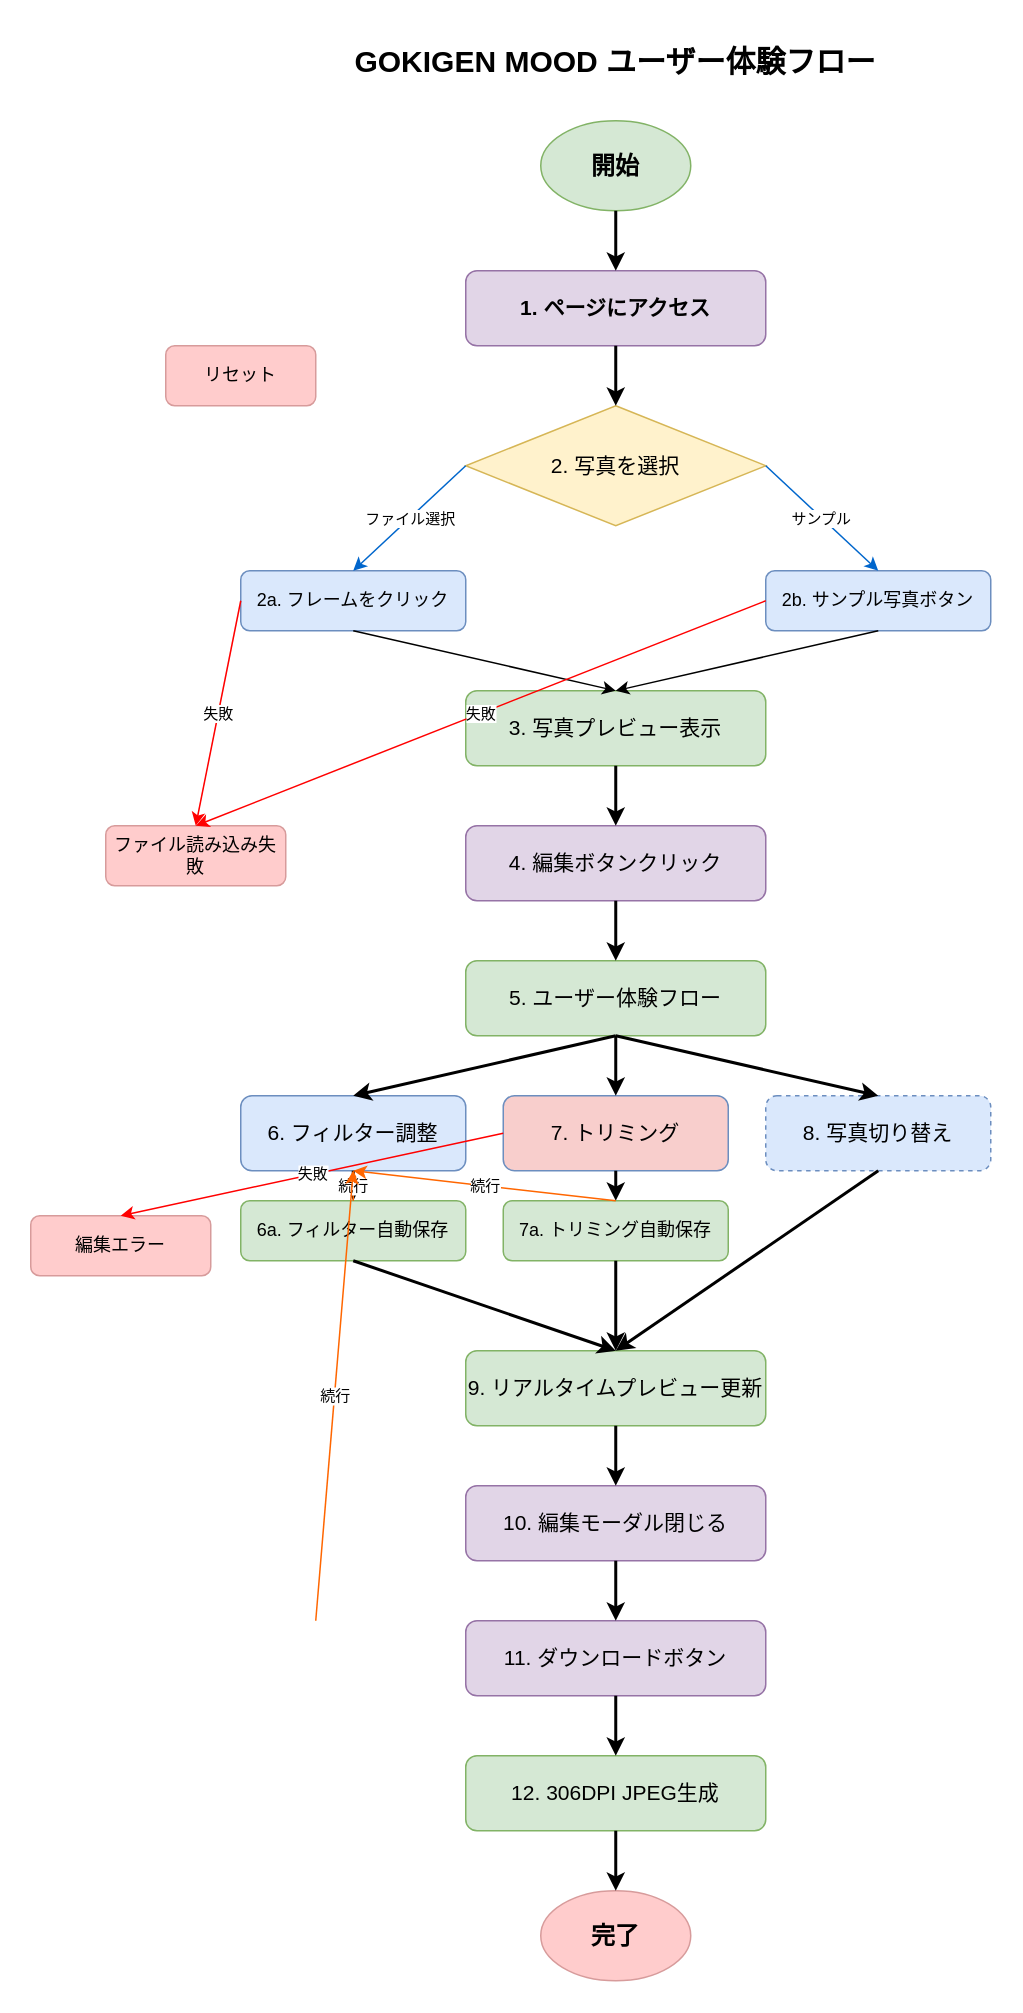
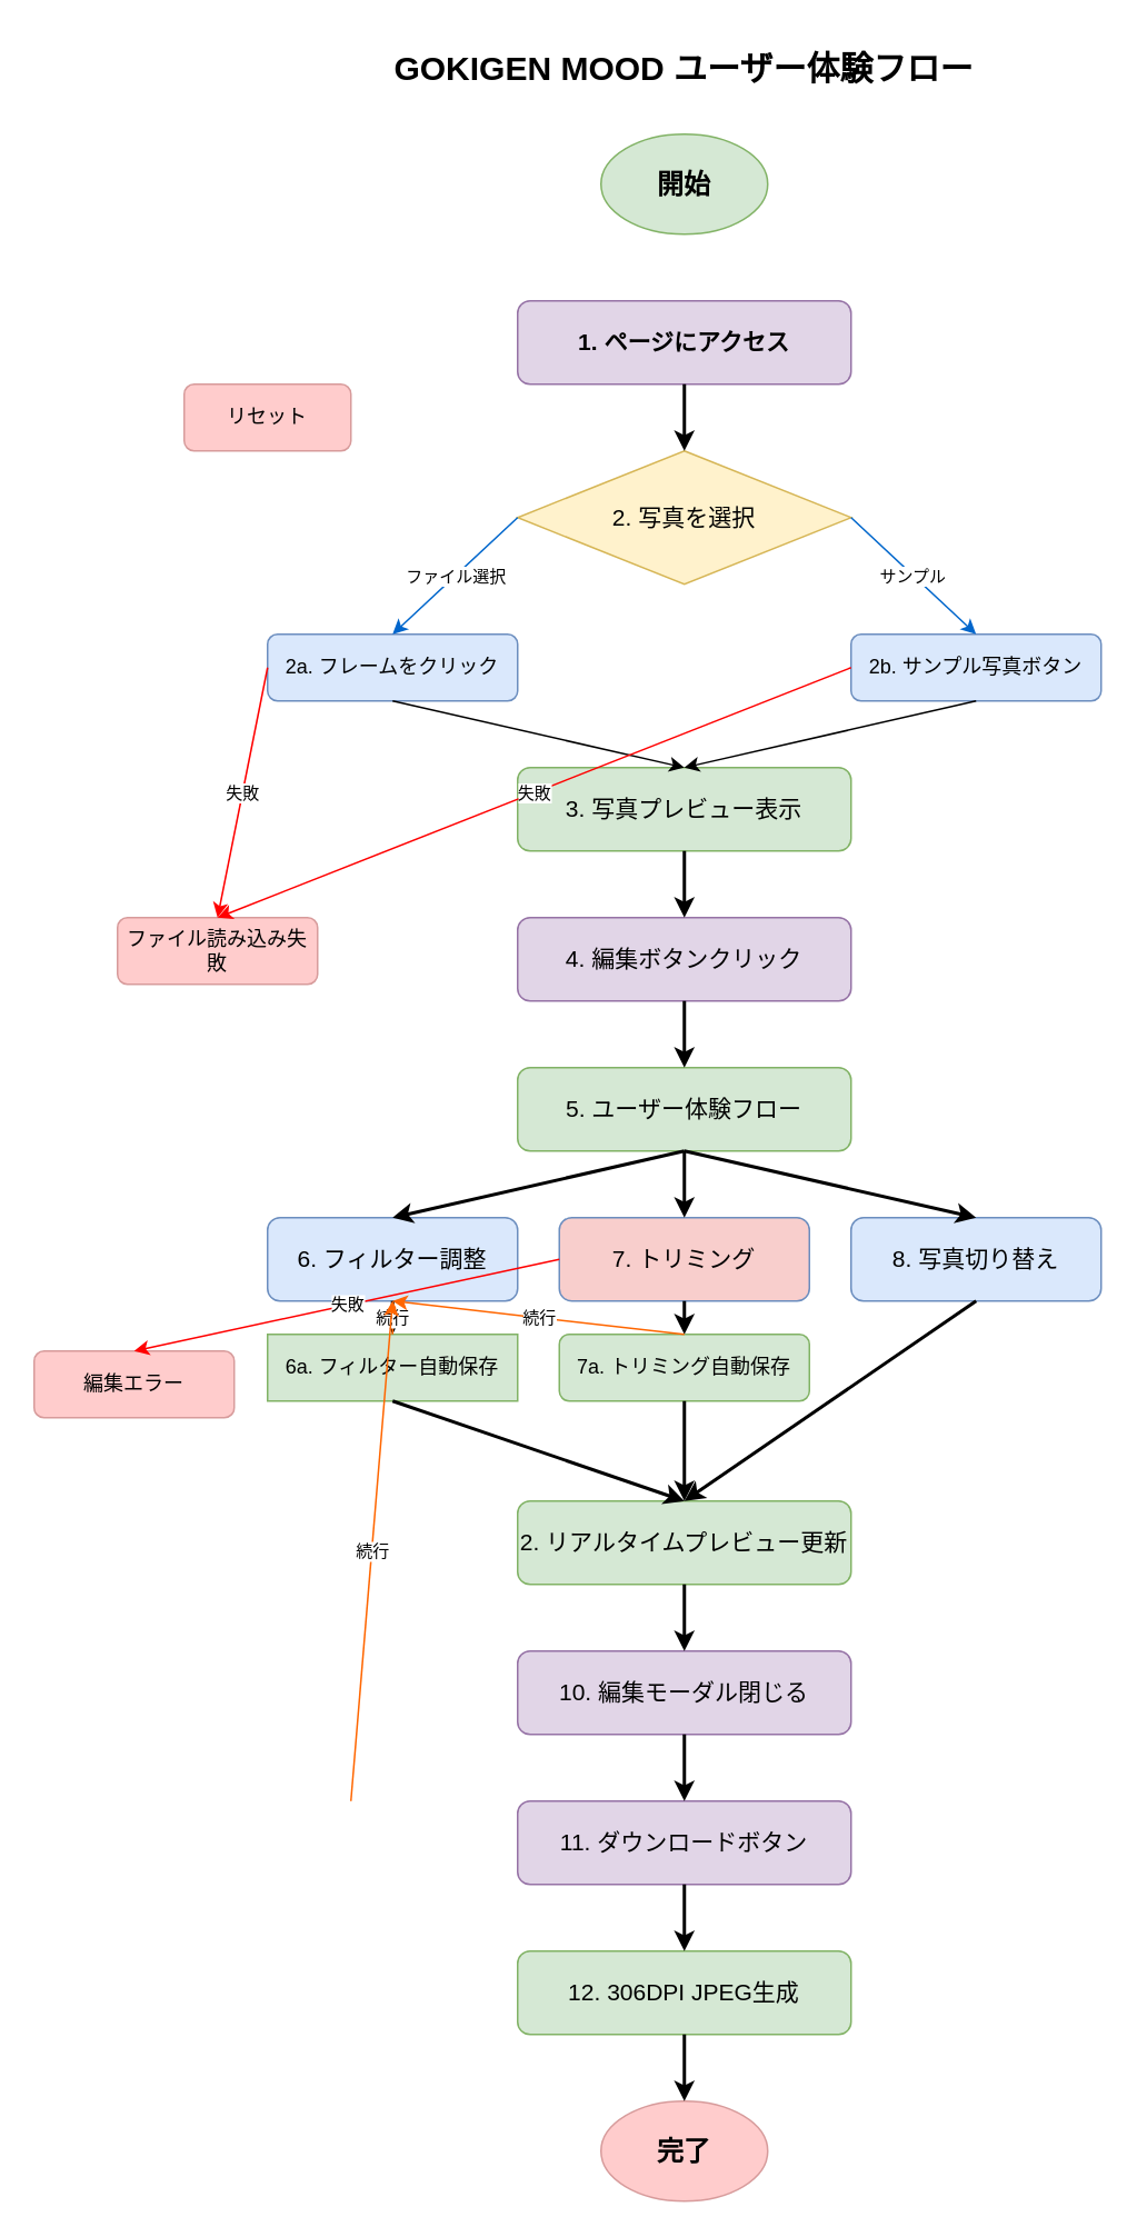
  <mxCell id="0" />
  <mxCell id="1" parent="0" />
  <mxCell id="2" value="GOKIGEN MOOD ユーザー体験フロー" style="text;html=1;strokeColor=none;fillColor=none;align=center;verticalAlign=middle;whiteSpace=wrap;rounded=0;fontSize=20;fontStyle=1;" parent="1" vertex="1"><mxGeometry x="210" y="20" width="400" height="40" as="geometry" /></mxCell>
  <mxCell id="3" value="開始" style="ellipse;whiteSpace=wrap;html=1;fillColor=#d5e8d4;strokeColor=#82b366;fontSize=16;fontStyle=1;" parent="1" vertex="1"><mxGeometry x="360" y="80" width="100" height="60" as="geometry" /></mxCell>
  <mxCell id="4" value="1. ページにアクセス" style="rounded=1;whiteSpace=wrap;html=1;fillColor=#e1d5e7;strokeColor=#9673a6;fontSize=14;fontStyle=1;" parent="1" vertex="1"><mxGeometry x="310" y="180" width="200" height="50" as="geometry" /></mxCell>
  <mxCell id="5" value="2. 写真を選択" style="rhombus;whiteSpace=wrap;html=1;fillColor=#fff2cc;strokeColor=#d6b656;fontSize=14;" parent="1" vertex="1"><mxGeometry x="310" y="270" width="200" height="80" as="geometry" /></mxCell>
  <mxCell id="6" value="2a. フレームをクリック" style="rounded=1;whiteSpace=wrap;html=1;fillColor=#dae8fc;strokeColor=#6c8ebf;fontSize=12;" parent="1" vertex="1"><mxGeometry x="160" y="380" width="150" height="40" as="geometry" /></mxCell>
  <mxCell id="7" value="2b. サンプル写真ボタン" style="rounded=1;whiteSpace=wrap;html=1;fillColor=#dae8fc;strokeColor=#6c8ebf;fontSize=12;" parent="1" vertex="1"><mxGeometry x="510" y="380" width="150" height="40" as="geometry" /></mxCell>
  <mxCell id="8" value="3. 写真プレビュー表示" style="rounded=1;whiteSpace=wrap;html=1;fillColor=#d5e8d4;strokeColor=#82b366;fontSize=14;" parent="1" vertex="1"><mxGeometry x="310" y="460" width="200" height="50" as="geometry" /></mxCell>
  <mxCell id="9" value="4. 編集ボタンクリック" style="rounded=1;whiteSpace=wrap;html=1;fillColor=#e1d5e7;strokeColor=#9673a6;fontSize=14;" parent="1" vertex="1"><mxGeometry x="310" y="550" width="200" height="50" as="geometry" /></mxCell>
  <mxCell id="10" value="5. ユーザー体験フロー" style="rounded=1;whiteSpace=wrap;html=1;fillColor=#d5e8d4;strokeColor=#82b366;fontSize=14;" parent="1" vertex="1"><mxGeometry x="310" y="640" width="200" height="50" as="geometry" /></mxCell>
  <mxCell id="11" value="6. フィルター調整" style="rounded=1;whiteSpace=wrap;html=1;fillColor=#dae8fc;strokeColor=#6c8ebf;fontSize=14;" parent="1" vertex="1"><mxGeometry x="160" y="730" width="150" height="50" as="geometry" /></mxCell>
- <mxCell id="12" value="6a. フィルター自動保存" style="rounded=1;whiteSpace=wrap;html=1;fillColor=#d5e8d4;strokeColor=#82b366;fontSize=12;" parent="1" vertex="1"><mxGeometry x="160" y="800" width="150" height="40" as="geometry" /></mxCell>
+ <mxCell id="12" value="6a. フィルター自動保存" style="whiteSpace=wrap;html=1;fillColor=#d5e8d4;strokeColor=#82b366;fontSize=12;rounded=0;" parent="1" vertex="1"><mxGeometry x="160" y="800" width="150" height="40" as="geometry" /></mxCell>
  <mxCell id="13" value="7. トリミング" style="rounded=1;whiteSpace=wrap;html=1;fillColor=#f8cecc;strokeColor=#6c8ebf;fontSize=14;" parent="1" vertex="1"><mxGeometry x="335" y="730" width="150" height="50" as="geometry" /></mxCell>
  <mxCell id="14" value="7a. トリミング自動保存" style="rounded=1;whiteSpace=wrap;html=1;fillColor=#d5e8d4;strokeColor=#82b366;fontSize=12;" parent="1" vertex="1"><mxGeometry x="335" y="800" width="150" height="40" as="geometry" /></mxCell>
- <mxCell id="15" value="8. 写真切り替え" style="rounded=1;whiteSpace=wrap;html=1;fillColor=#dae8fc;strokeColor=#6c8ebf;fontSize=14;dashed=1;" parent="1" vertex="1"><mxGeometry x="510" y="730" width="150" height="50" as="geometry" /></mxCell>
- <mxCell id="16" value="9. リアルタイムプレビュー更新" style="rounded=1;whiteSpace=wrap;html=1;fillColor=#d5e8d4;strokeColor=#82b366;fontSize=14;" parent="1" vertex="1"><mxGeometry x="310" y="900" width="200" height="50" as="geometry" /></mxCell>
+ <mxCell id="15" value="8. 写真切り替え" style="rounded=1;whiteSpace=wrap;html=1;fillColor=#dae8fc;strokeColor=#6c8ebf;fontSize=14;" parent="1" vertex="1"><mxGeometry x="510" y="730" width="150" height="50" as="geometry" /></mxCell>
+ <mxCell id="16" value="2. リアルタイムプレビュー更新" style="rounded=1;whiteSpace=wrap;html=1;fillColor=#d5e8d4;strokeColor=#82b366;fontSize=14;" parent="1" vertex="1"><mxGeometry x="310" y="900" width="200" height="50" as="geometry" /></mxCell>
  <mxCell id="17" value="10. 編集モーダル閉じる" style="rounded=1;whiteSpace=wrap;html=1;fillColor=#e1d5e7;strokeColor=#9673a6;fontSize=14;" parent="1" vertex="1"><mxGeometry x="310" y="990" width="200" height="50" as="geometry" /></mxCell>
  <mxCell id="18" value="11. ダウンロードボタン" style="rounded=1;whiteSpace=wrap;html=1;fillColor=#e1d5e7;strokeColor=#9673a6;fontSize=14;" parent="1" vertex="1"><mxGeometry x="310" y="1080" width="200" height="50" as="geometry" /></mxCell>
  <mxCell id="19" value="12. 306DPI JPEG生成" style="rounded=1;whiteSpace=wrap;html=1;fillColor=#d5e8d4;strokeColor=#82b366;fontSize=14;" parent="1" vertex="1"><mxGeometry x="310" y="1170" width="200" height="50" as="geometry" /></mxCell>
  <mxCell id="20" value="完了" style="ellipse;whiteSpace=wrap;html=1;fillColor=#ffcccc;strokeColor=#d79b9b;fontSize=16;fontStyle=1;" parent="1" vertex="1"><mxGeometry x="360" y="1260" width="100" height="60" as="geometry" /></mxCell>
  <mxCell id="21" value="ファイル読み込み失敗" style="rounded=1;whiteSpace=wrap;html=1;fillColor=#ffcccc;strokeColor=#d79b9b;fontSize=12;" parent="1" vertex="1"><mxGeometry x="70" y="550" width="120" height="40" as="geometry" /></mxCell>
  <mxCell id="22" value="編集エラー" style="rounded=1;whiteSpace=wrap;html=1;fillColor=#ffcccc;strokeColor=#d79b9b;fontSize=12;" parent="1" vertex="1"><mxGeometry x="20" y="810" width="120" height="40" as="geometry" /></mxCell>
  <mxCell id="23" value="リセット" style="rounded=1;whiteSpace=wrap;html=1;fillColor=#ffcccc;strokeColor=#d79b9b;fontSize=12;" parent="1" vertex="1"><mxGeometry x="110" y="230" width="100" height="40" as="geometry" /></mxCell>
- <mxCell id="24" value="" style="endArrow=classic;html=1;rounded=0;exitX=0.5;exitY=1;exitDx=0;exitDy=0;entryX=0.5;entryY=0;entryDx=0;entryDy=0;strokeColor=#000000;strokeWidth=2;" parent="1" source="3" target="4" edge="1"><mxGeometry width="50" height="50" relative="1" as="geometry"><mxPoint x="410" y="150" as="sourcePoint" /><mxPoint x="410" y="180" as="targetPoint" /></mxGeometry></mxCell>
  <mxCell id="25" value="" style="endArrow=classic;html=1;rounded=0;exitX=0.5;exitY=1;exitDx=0;exitDy=0;entryX=0.5;entryY=0;entryDx=0;entryDy=0;strokeColor=#000000;strokeWidth=2;" parent="1" source="4" target="5" edge="1"><mxGeometry width="50" height="50" relative="1" as="geometry"><mxPoint x="410" y="240" as="sourcePoint" /><mxPoint x="410" y="270" as="targetPoint" /></mxGeometry></mxCell>
  <mxCell id="26" value="ファイル選択" style="endArrow=classic;html=1;rounded=0;exitX=0;exitY=0.5;exitDx=0;exitDy=0;entryX=0.5;entryY=0;entryDx=0;entryDy=0;strokeColor=#0066CC;strokeWidth=1;fontSize=10;" parent="1" source="5" target="6" edge="1"><mxGeometry width="50" height="50" relative="1" as="geometry"><mxPoint x="310" y="320" as="sourcePoint" /><mxPoint x="235" y="380" as="targetPoint" /></mxGeometry></mxCell>
  <mxCell id="27" value="サンプル" style="endArrow=classic;html=1;rounded=0;exitX=1;exitY=0.5;exitDx=0;exitDy=0;entryX=0.5;entryY=0;entryDx=0;entryDy=0;strokeColor=#0066CC;strokeWidth=1;fontSize=10;" parent="1" source="5" target="7" edge="1"><mxGeometry width="50" height="50" relative="1" as="geometry"><mxPoint x="510" y="320" as="sourcePoint" /><mxPoint x="585" y="380" as="targetPoint" /></mxGeometry></mxCell>
  <mxCell id="28" value="" style="endArrow=classic;html=1;rounded=0;exitX=0.5;exitY=1;exitDx=0;exitDy=0;entryX=0.5;entryY=0;entryDx=0;entryDy=0;strokeColor=#000000;strokeWidth=1;" parent="1" source="6" target="8" edge="1"><mxGeometry width="50" height="50" relative="1" as="geometry"><mxPoint x="235" y="430" as="sourcePoint" /><mxPoint x="410" y="460" as="targetPoint" /></mxGeometry></mxCell>
  <mxCell id="29" value="" style="endArrow=classic;html=1;rounded=0;exitX=0.5;exitY=1;exitDx=0;exitDy=0;entryX=0.5;entryY=0;entryDx=0;entryDy=0;strokeColor=#000000;strokeWidth=1;" parent="1" source="7" target="8" edge="1"><mxGeometry width="50" height="50" relative="1" as="geometry"><mxPoint x="585" y="430" as="sourcePoint" /><mxPoint x="410" y="460" as="targetPoint" /></mxGeometry></mxCell>
  <mxCell id="30" value="" style="endArrow=classic;html=1;rounded=0;exitX=0.5;exitY=1;exitDx=0;exitDy=0;entryX=0.5;entryY=0;entryDx=0;entryDy=0;strokeColor=#000000;strokeWidth=2;" parent="1" source="8" target="9" edge="1"><mxGeometry width="50" height="50" relative="1" as="geometry"><mxPoint x="410" y="520" as="sourcePoint" /><mxPoint x="410" y="550" as="targetPoint" /></mxGeometry></mxCell>
  <mxCell id="31" value="" style="endArrow=classic;html=1;rounded=0;exitX=0.5;exitY=1;exitDx=0;exitDy=0;entryX=0.5;entryY=0;entryDx=0;entryDy=0;strokeColor=#000000;strokeWidth=2;" parent="1" source="9" target="10" edge="1"><mxGeometry width="50" height="50" relative="1" as="geometry"><mxPoint x="410" y="610" as="sourcePoint" /><mxPoint x="410" y="640" as="targetPoint" /></mxGeometry></mxCell>
  <mxCell id="32" value="" style="endArrow=classic;html=1;rounded=0;exitX=0.5;exitY=1;exitDx=0;exitDy=0;entryX=0.5;entryY=0;entryDx=0;entryDy=0;strokeColor=#000000;strokeWidth=2;" parent="1" source="10" target="11" edge="1"><mxGeometry width="50" height="50" relative="1" as="geometry"><mxPoint x="410" y="700" as="sourcePoint" /><mxPoint x="235" y="730" as="targetPoint" /></mxGeometry></mxCell>
  <mxCell id="33" value="" style="endArrow=classic;html=1;rounded=0;exitX=0.5;exitY=1;exitDx=0;exitDy=0;entryX=0.5;entryY=0;entryDx=0;entryDy=0;strokeColor=#000000;strokeWidth=2;" edge="1" parent="1" source="10" target="13"><mxGeometry width="50" height="50" relative="1" as="geometry"><mxPoint x="410" y="700" as="sourcePoint" /><mxPoint x="410" y="730" as="targetPoint" /></mxGeometry></mxCell>
  <mxCell id="34" value="" style="endArrow=classic;html=1;rounded=0;exitX=0.5;exitY=1;exitDx=0;exitDy=0;entryX=0.5;entryY=0;entryDx=0;entryDy=0;strokeColor=#000000;strokeWidth=2;" edge="1" parent="1" source="10" target="15"><mxGeometry width="50" height="50" relative="1" as="geometry"><mxPoint x="410" y="700" as="sourcePoint" /><mxPoint x="585" y="730" as="targetPoint" /></mxGeometry></mxCell>
  <mxCell id="35" value="" style="endArrow=classic;html=1;rounded=0;exitX=0.5;exitY=1;exitDx=0;exitDy=0;entryX=0.5;entryY=0;entryDx=0;entryDy=0;strokeColor=#000000;strokeWidth=2;" parent="1" source="11" target="12" edge="1"><mxGeometry width="50" height="50" relative="1" as="geometry"><mxPoint x="235" y="790" as="sourcePoint" /><mxPoint x="235" y="800" as="targetPoint" /></mxGeometry></mxCell>
  <mxCell id="36" value="" style="endArrow=classic;html=1;rounded=0;exitX=0.5;exitY=1;exitDx=0;exitDy=0;entryX=0.5;entryY=0;entryDx=0;entryDy=0;strokeColor=#000000;strokeWidth=2;" parent="1" source="13" target="14" edge="1"><mxGeometry width="50" height="50" relative="1" as="geometry"><mxPoint x="410" y="790" as="sourcePoint" /><mxPoint x="410" y="800" as="targetPoint" /></mxGeometry></mxCell>
  <mxCell id="37" value="" style="endArrow=classic;html=1;rounded=0;exitX=0.5;exitY=1;exitDx=0;exitDy=0;entryX=0.5;entryY=0;entryDx=0;entryDy=0;strokeColor=#000000;strokeWidth=2;" parent="1" source="12" target="16" edge="1"><mxGeometry width="50" height="50" relative="1" as="geometry"><mxPoint x="235" y="850" as="sourcePoint" /><mxPoint x="410" y="900" as="targetPoint" /></mxGeometry></mxCell>
  <mxCell id="38" value="" style="endArrow=classic;html=1;rounded=0;exitX=0.5;exitY=1;exitDx=0;exitDy=0;entryX=0.5;entryY=0;entryDx=0;entryDy=0;strokeColor=#000000;strokeWidth=2;" parent="1" source="14" target="16" edge="1"><mxGeometry width="50" height="50" relative="1" as="geometry"><mxPoint x="410" y="850" as="sourcePoint" /><mxPoint x="410" y="900" as="targetPoint" /></mxGeometry></mxCell>
  <mxCell id="39" value="" style="endArrow=classic;html=1;rounded=0;exitX=0.5;exitY=1;exitDx=0;exitDy=0;entryX=0.5;entryY=0;entryDx=0;entryDy=0;strokeColor=#000000;strokeWidth=2;" parent="1" source="15" target="16" edge="1"><mxGeometry width="50" height="50" relative="1" as="geometry"><mxPoint x="585" y="790" as="sourcePoint" /><mxPoint x="410" y="900" as="targetPoint" /></mxGeometry></mxCell>
  <mxCell id="40" value="" style="endArrow=classic;html=1;rounded=0;exitX=0.5;exitY=1;exitDx=0;exitDy=0;entryX=0.5;entryY=0;entryDx=0;entryDy=0;strokeColor=#000000;strokeWidth=2;" parent="1" source="16" target="17" edge="1"><mxGeometry width="50" height="50" relative="1" as="geometry"><mxPoint x="410" y="1210" as="sourcePoint" /><mxPoint x="410" y="1240" as="targetPoint" /></mxGeometry></mxCell>
  <mxCell id="41" value="" style="endArrow=classic;html=1;rounded=0;exitX=0.5;exitY=1;exitDx=0;exitDy=0;entryX=0.5;entryY=0;entryDx=0;entryDy=0;strokeColor=#000000;strokeWidth=2;" parent="1" source="17" target="18" edge="1"><mxGeometry width="50" height="50" relative="1" as="geometry"><mxPoint x="410" y="1300" as="sourcePoint" /><mxPoint x="410" y="1330" as="targetPoint" /></mxGeometry></mxCell>
  <mxCell id="42" value="" style="endArrow=classic;html=1;rounded=0;exitX=0.5;exitY=1;exitDx=0;exitDy=0;entryX=0.5;entryY=0;entryDx=0;entryDy=0;strokeColor=#000000;strokeWidth=2;" parent="1" source="18" target="19" edge="1"><mxGeometry width="50" height="50" relative="1" as="geometry"><mxPoint x="410" y="1390" as="sourcePoint" /><mxPoint x="410" y="1420" as="targetPoint" /></mxGeometry></mxCell>
  <mxCell id="43" value="" style="endArrow=classic;html=1;rounded=0;exitX=0.5;exitY=1;exitDx=0;exitDy=0;entryX=0.5;entryY=0;entryDx=0;entryDy=0;strokeColor=#000000;strokeWidth=2;" parent="1" source="19" target="20" edge="1"><mxGeometry width="50" height="50" relative="1" as="geometry"><mxPoint x="410" y="1480" as="sourcePoint" /><mxPoint x="410" y="1510" as="targetPoint" /></mxGeometry></mxCell>
  <mxCell id="44" value="失敗" style="endArrow=classic;html=1;rounded=0;exitX=0;exitY=0.5;exitDx=0;exitDy=0;entryX=0.5;entryY=0;entryDx=0;entryDy=0;strokeColor=#FF0000;strokeWidth=1;fontSize=10;" parent="1" source="6" target="21" edge="1"><mxGeometry width="50" height="50" relative="1" as="geometry"><mxPoint x="160" y="400" as="sourcePoint" /><mxPoint x="120" y="460" as="targetPoint" /></mxGeometry></mxCell>
  <mxCell id="45" value="失敗" style="endArrow=classic;html=1;rounded=0;exitX=0;exitY=0.5;exitDx=0;exitDy=0;entryX=0.5;entryY=0;entryDx=0;entryDy=0;strokeColor=#FF0000;strokeWidth=1;fontSize=10;" parent="1" source="7" target="21" edge="1"><mxGeometry width="50" height="50" relative="1" as="geometry"><mxPoint x="510" y="400" as="sourcePoint" /><mxPoint x="120" y="460" as="targetPoint" /></mxGeometry></mxCell>
  <mxCell id="46" value="失敗" style="endArrow=classic;html=1;rounded=0;exitX=0;exitY=0.5;exitDx=0;exitDy=0;entryX=0.5;entryY=0;entryDx=0;entryDy=0;strokeColor=#FF0000;strokeWidth=1;fontSize=10;" parent="1" source="13" target="22" edge="1"><mxGeometry width="50" height="50" relative="1" as="geometry"><mxPoint x="310" y="840" as="sourcePoint" /><mxPoint x="120" y="820" as="targetPoint" /></mxGeometry></mxCell>
  <mxCell id="47" value="続行" style="endArrow=classic;html=1;rounded=0;exitX=0.5;exitY=0;exitDx=0;exitDy=0;entryX=0.5;entryY=1;entryDx=0;entryDy=0;strokeColor=#FF6600;strokeWidth=1;fontSize=10;" parent="1" source="12" target="11" edge="1"><mxGeometry width="50" height="50" relative="1" as="geometry"><mxPoint x="210" y="800" as="sourcePoint" /><mxPoint x="510" y="730" as="targetPoint" /></mxGeometry></mxCell>
  <mxCell id="48" value="続行" style="endArrow=classic;html=1;rounded=0;exitX=0.5;exitY=0;exitDx=0;exitDy=0;entryX=0.5;entryY=1;entryDx=0;entryDy=0;strokeColor=#FF6600;strokeWidth=1;fontSize=10;" parent="1" source="14" target="11" edge="1"><mxGeometry width="50" height="50" relative="1" as="geometry"><mxPoint x="210" y="940" as="sourcePoint" /><mxPoint x="510" y="730" as="targetPoint" /></mxGeometry></mxCell>
  <mxCell id="49" value="続行" style="endArrow=classic;html=1;rounded=0;exitX=0.5;exitY=0;exitDx=0;exitDy=0;entryX=0.5;entryY=1;entryDx=0;entryDy=0;strokeColor=#FF6600;strokeWidth=1;fontSize=10;" parent="1" target="11" edge="1"><mxGeometry width="50" height="50" relative="1" as="geometry"><mxPoint x="210" y="1080" as="sourcePoint" /><mxPoint x="510" y="730" as="targetPoint" /></mxGeometry></mxCell>
